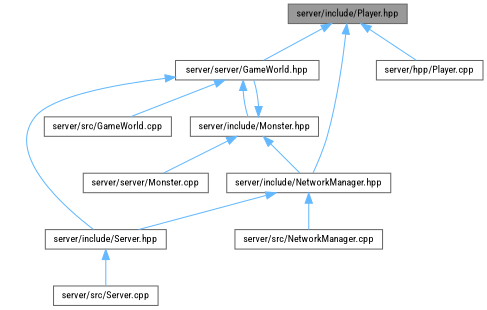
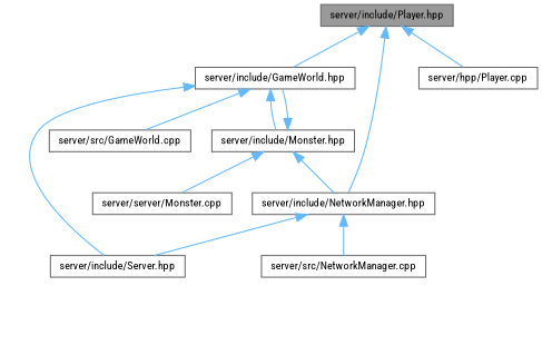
  digraph {
    fontname="Roboto Condensed"
    node [color=grey40 fillcolor=white fontname="Roboto Condensed" fontsize=10 shape=box style=filled]
    edge [color=steelblue1 dir=back fontname="Roboto Condensed" fontsize=10 labelfontname=Helvetica labelfontsize=10 style=solid]
    n1 [color=gray40 fillcolor=grey60 fontcolor=black height=0.2 label="server/include/Player.hpp" width=0.4]
-   n2 [height=0.2 label="server/server/GameWorld.hpp" width=0.4]
+   n2 [height=0.2 label="server/include/GameWorld.hpp" width=0.4]
    n3 [height=0.2 label="server/include/NetworkManager.hpp" width=0.4]
    n4 [height=0.2 label="server/hpp/Player.cpp" width=0.4]
    n5 [height=0.2 label="server/include/Monster.hpp" width=0.4]
    n6 [height=0.2 label="server/include/Server.hpp" width=0.4]
    n7 [height=0.2 label="server/src/GameWorld.cpp" width=0.4]
    n8 [height=0.2 label="server/src/NetworkManager.cpp" width=0.4]
    n9 [height=0.2 label="server/server/Monster.cpp" width=0.4]
-   n10 [height=0.2 label="server/src/Server.cpp" width=0.4]
    n1 -> n2
    n1 -> n3
    n1 -> n4
    n2 -> n5
    n2 -> n6
    n2 -> n7
    n3 -> n6
    n3 -> n8
    n5 -> n2
    n5 -> n3
    n5 -> n9
-   n6 -> n10
  }
